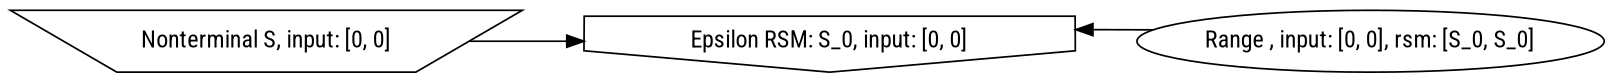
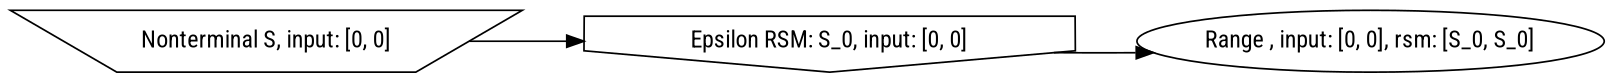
  digraph {
    fontname="Roboto Condensed"
    labelloc=t
    rankdir=LR
    node [fontname="Roboto Condensed"]
    edge [fontname="Roboto Condensed"]
    n1 [label="Epsilon RSM: S_0, input: [0, 0]" shape=invhouse]
    n2 [label="Nonterminal S, input: [0, 0]" shape=invtrapezium]
    n3 [label="Range , input: [0, 0], rsm: [S_0, S_0]" shape=ellipse]
    n2 -> n1
-   n3 -> n1
+   n1 -> n3
  }
